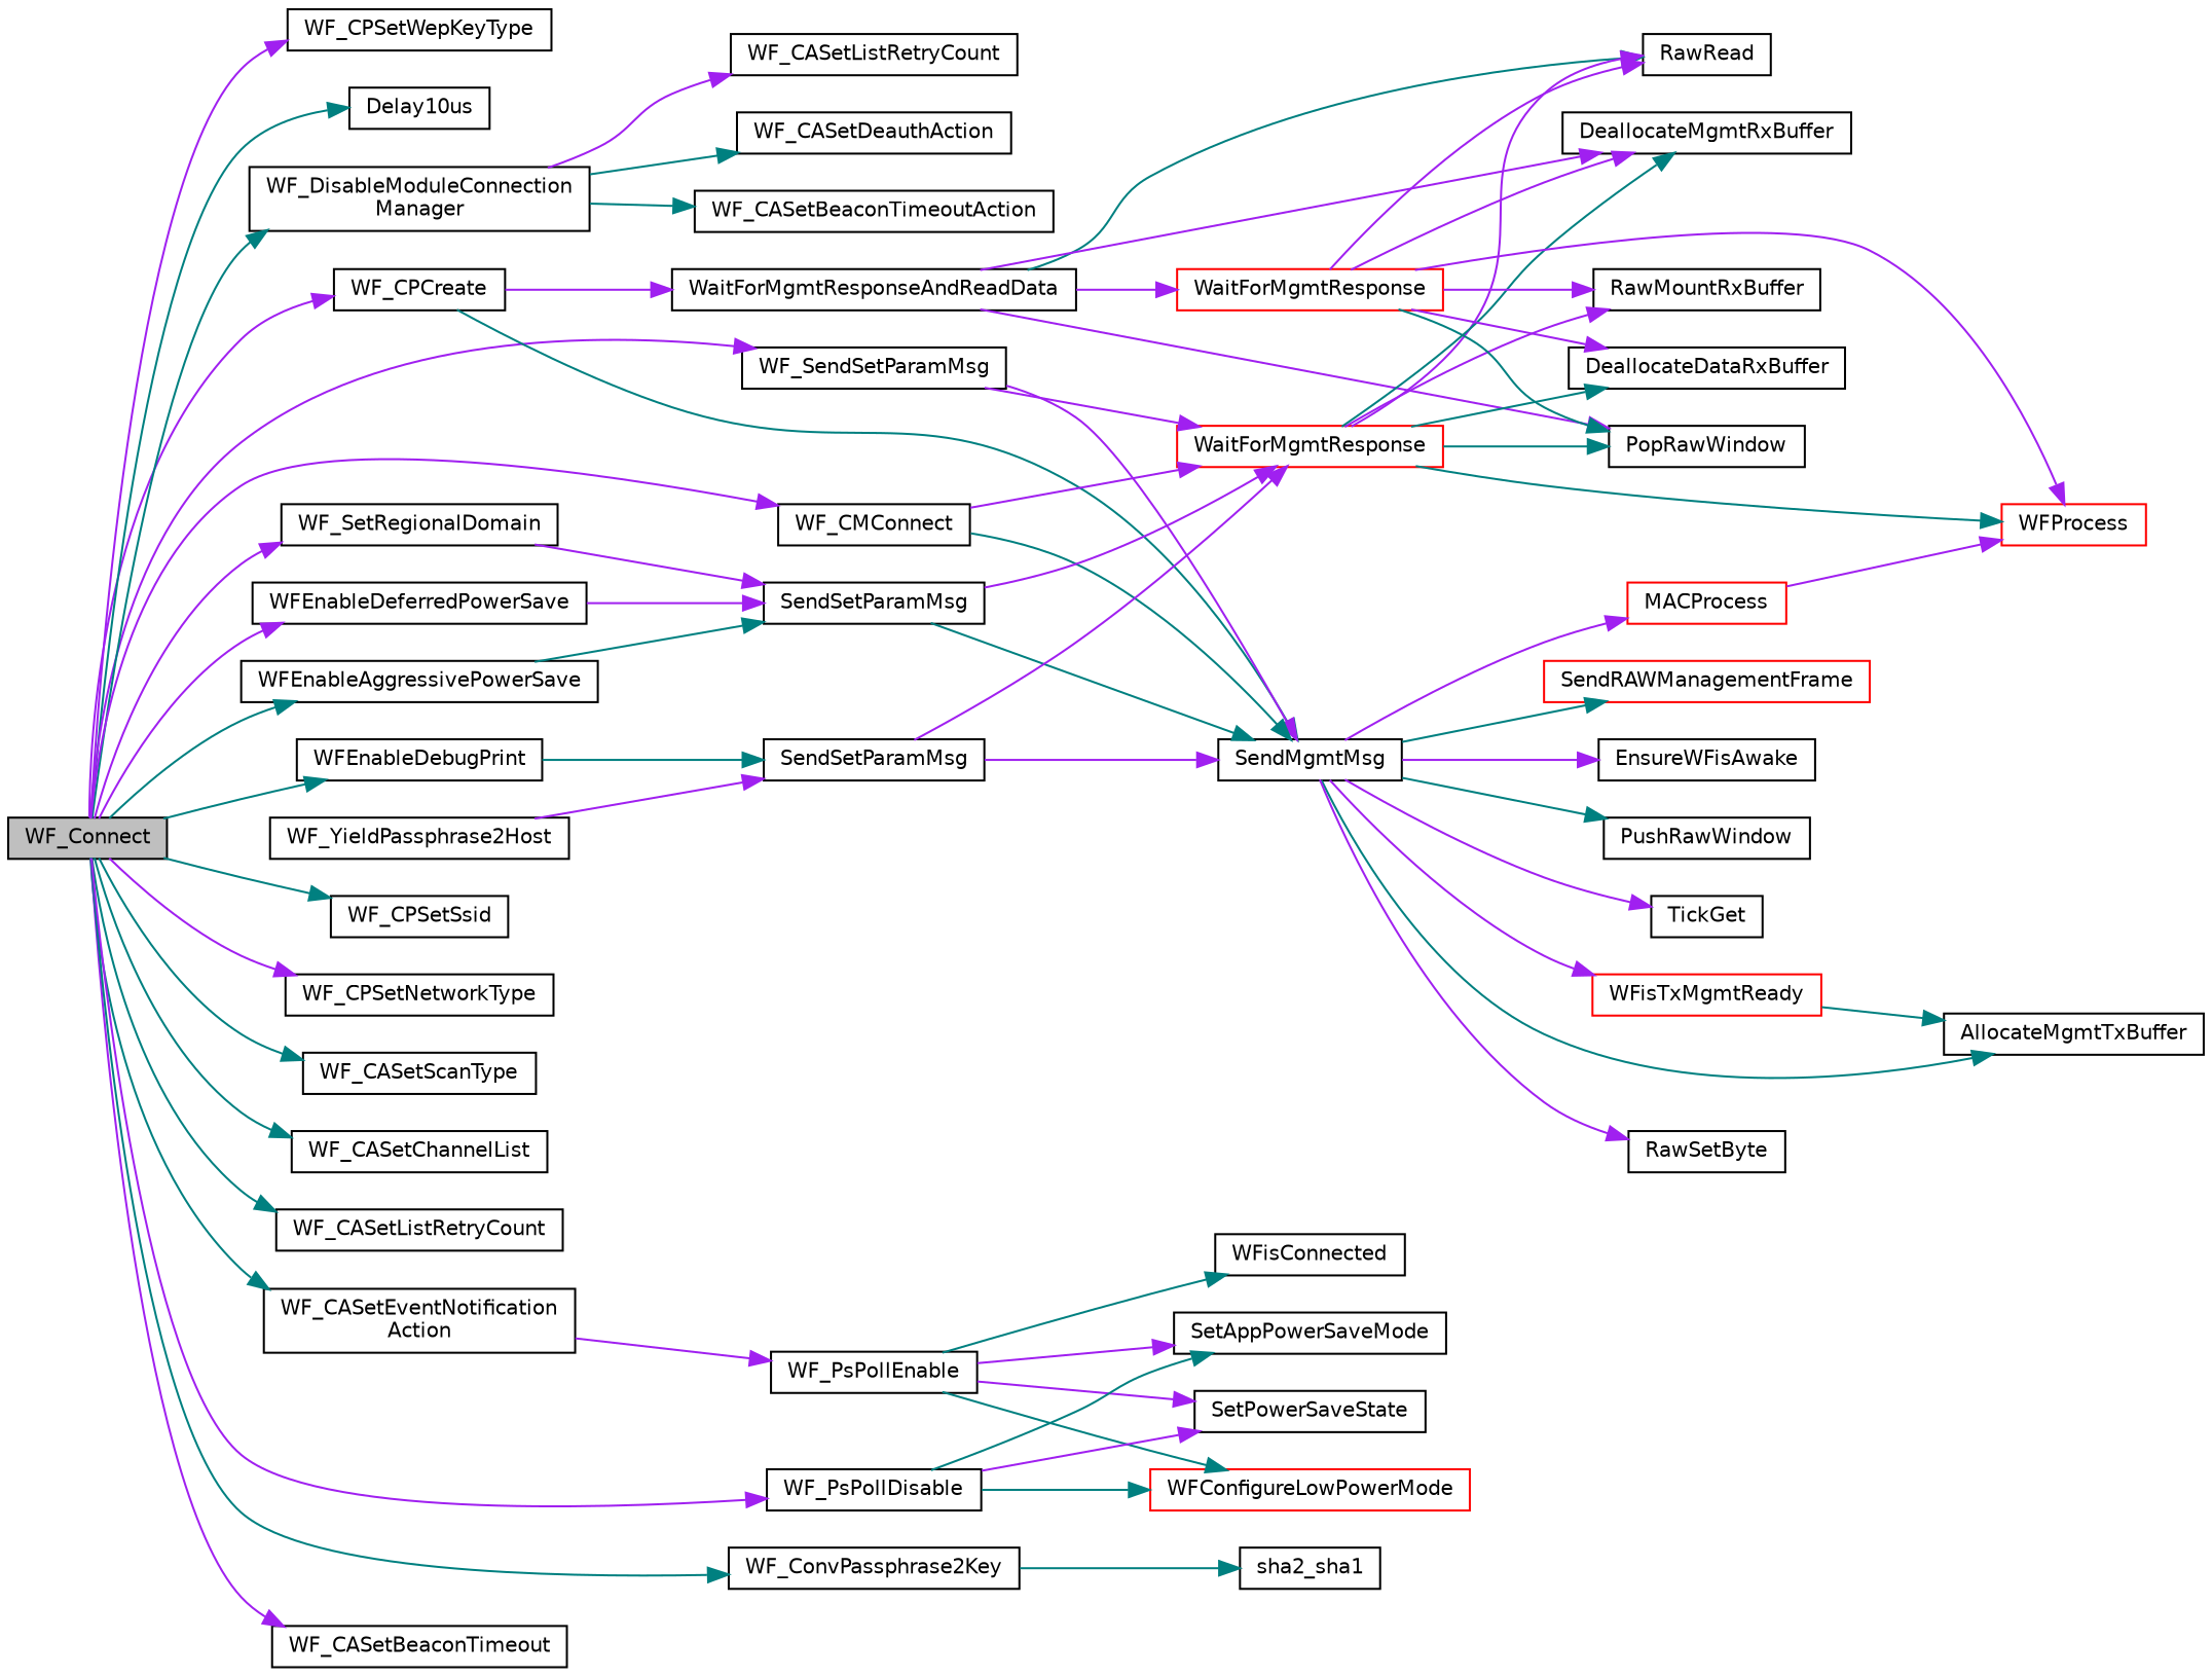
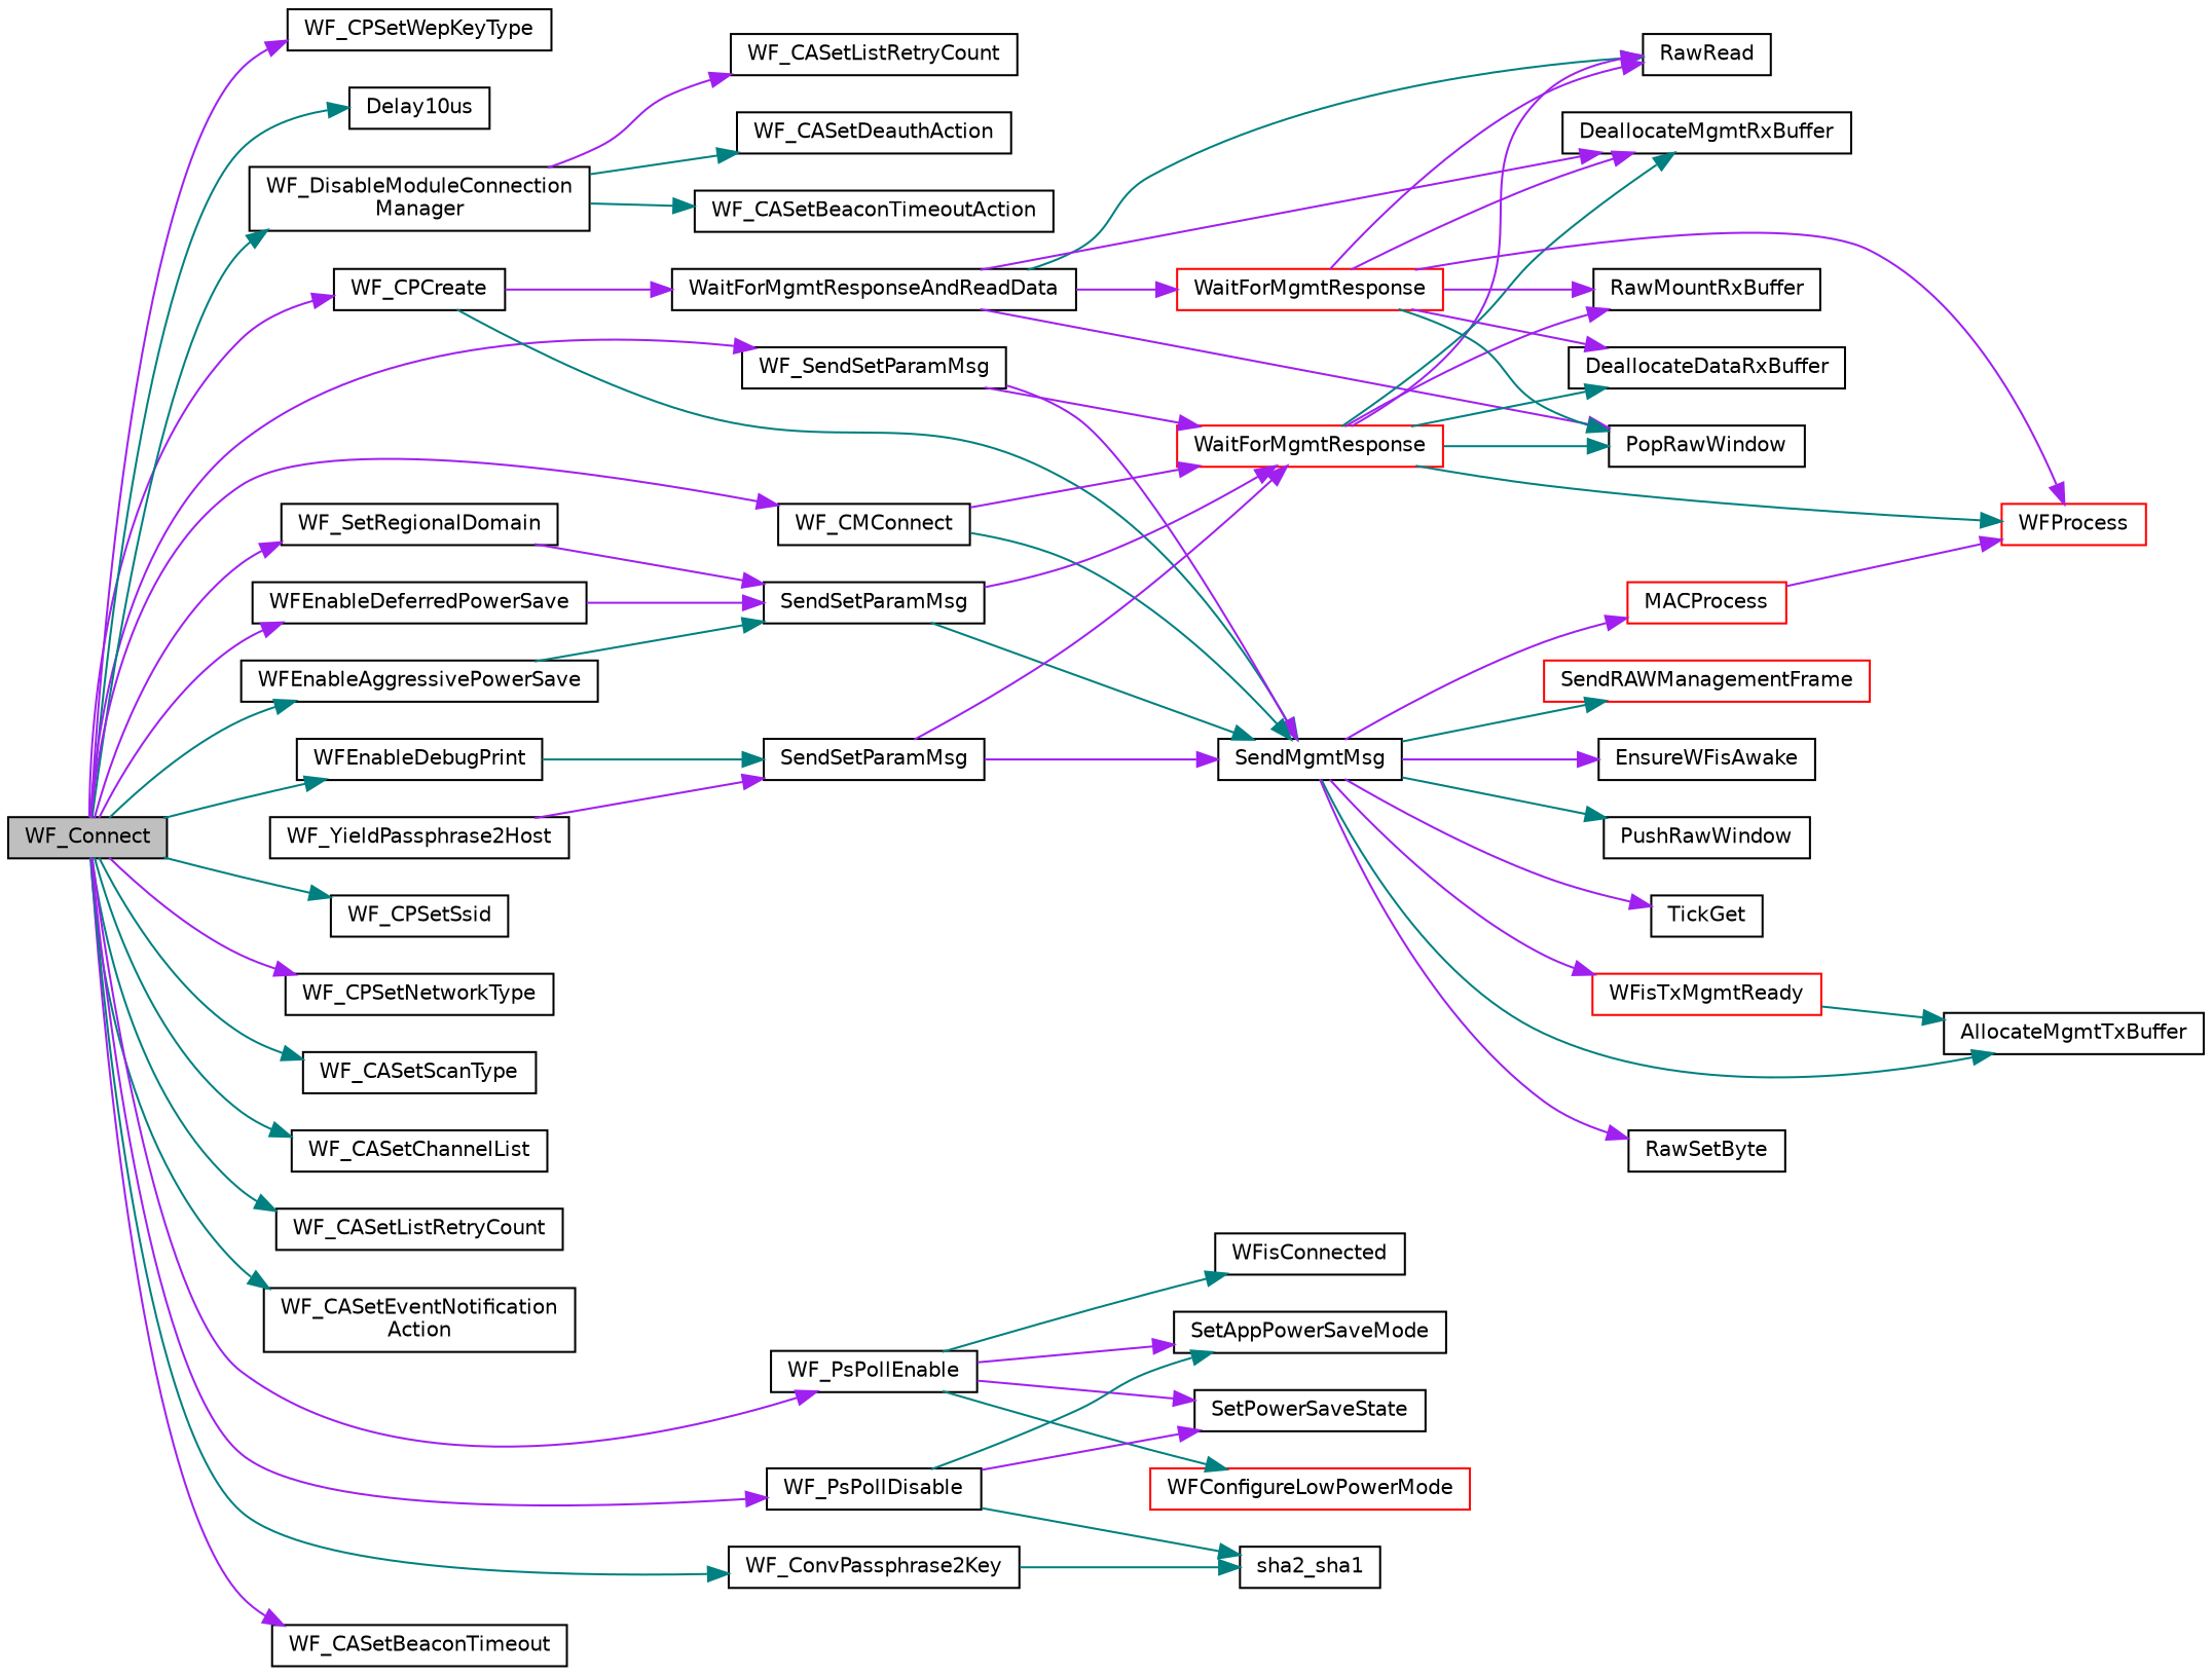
  digraph {
    rankdir=LR
    node [color=black fillcolor=white fontname=Helvetica fontsize=10 shape=record style=filled]
    edge [color=purple fontname=Helvetica fontsize=10 labelfontname=Helvetica labelfontsize=10 style=solid]
    n1 [fillcolor=grey75 fontcolor=black height=0.2 label=WF_Connect width=0.4]
    n2 [height=0.2 label=WF_CPCreate width=0.4]
    n3 [height=0.2 label=WF_SetRegionalDomain width=0.4]
    n4 [height=0.2 label=WF_CPSetSsid width=0.4]
    n5 [height=0.2 label=WF_CPSetNetworkType width=0.4]
    n6 [height=0.2 label=WF_CASetScanType width=0.4]
    n7 [height=0.2 label=WF_CASetChannelList width=0.4]
    n8 [height=0.2 label=WF_CASetListRetryCount width=0.4]
    n9 [height=0.2 label="WF_CASetEventNotification\lAction" width=0.4]
    n10 [height=0.2 label=WF_CASetBeaconTimeout width=0.4]
    n11 [height=0.2 label=WF_CPSetWepKeyType width=0.4]
    n12 [height=0.2 label=WF_ConvPassphrase2Key width=0.4]
    n13 [height=0.2 label=Delay10us width=0.4]
    n14 [height=0.2 label=WF_SendSetParamMsg width=0.4]
    n15 [height=0.2 label=WF_PsPollEnable width=0.4]
    n16 [height=0.2 label=WFEnableDeferredPowerSave width=0.4]
    n17 [height=0.2 label=WF_PsPollDisable width=0.4]
    n18 [height=0.2 label=WFEnableAggressivePowerSave width=0.4]
    n19 [height=0.2 label="WF_DisableModuleConnection\lManager" width=0.4]
    n20 [height=0.2 label=WFEnableDebugPrint width=0.4]
    n21 [height=0.2 label=WF_CMConnect width=0.4]
    n22 [height=0.2 label=SendMgmtMsg width=0.4]
    n23 [height=0.2 label=WaitForMgmtResponseAndReadData width=0.4]
    n24 [height=0.2 label=SendSetParamMsg width=0.4]
    n25 [height=0.2 label=sha2_sha1 width=0.4]
    n26 [height=0.2 label=WF_YieldPassphrase2Host width=0.4]
    n27 [height=0.2 label=SendSetParamMsg width=0.4]
    n28 [color=red height=0.2 label=WaitForMgmtResponse width=0.4]
    n29 [height=0.2 label=WFisConnected width=0.4]
    n30 [height=0.2 label=SetAppPowerSaveMode width=0.4]
    n31 [height=0.2 label=SetPowerSaveState width=0.4]
    n32 [color=red height=0.2 label=WFConfigureLowPowerMode width=0.4]
    n33 [height=0.2 label=WF_CASetListRetryCount width=0.4]
    n34 [height=0.2 label=WF_CASetDeauthAction width=0.4]
    n35 [height=0.2 label=WF_CASetBeaconTimeoutAction width=0.4]
    n36 [height=0.2 label=EnsureWFisAwake width=0.4]
    n37 [height=0.2 label=PushRawWindow width=0.4]
    n38 [height=0.2 label=TickGet width=0.4]
    n39 [color=red height=0.2 label=WFisTxMgmtReady width=0.4]
    n40 [height=0.2 label=AllocateMgmtTxBuffer width=0.4]
    n41 [color=red height=0.2 label=MACProcess width=0.4]
    n42 [height=0.2 label=RawSetByte width=0.4]
    n43 [color=red height=0.2 label=SendRAWManagementFrame width=0.4]
    n44 [color=red height=0.2 label=WaitForMgmtResponse width=0.4]
    n45 [height=0.2 label=RawRead width=0.4]
    n46 [height=0.2 label=DeallocateMgmtRxBuffer width=0.4]
    n47 [height=0.2 label=PopRawWindow width=0.4]
    n48 [color=red height=0.2 label=WFProcess width=0.4]
    n49 [height=0.2 label=RawMountRxBuffer width=0.4]
    n50 [height=0.2 label=DeallocateDataRxBuffer width=0.4]
    n1 -> n2
    n1 -> n3
    n1 -> n4 [color=teal]
    n1 -> n5
    n1 -> n6 [color=teal]
    n1 -> n7 [color=teal]
    n1 -> n8 [color=teal]
    n1 -> n9 [color=teal]
    n1 -> n10
    n1 -> n11
    n1 -> n12 [color=teal]
    n1 -> n13 [color=teal]
    n1 -> n14
-   n9 -> n15
+   n1 -> n15
    n1 -> n16
    n1 -> n17
    n1 -> n18 [color=teal]
    n1 -> n19 [color=teal]
    n1 -> n20 [color=teal]
    n1 -> n21
    n2 -> n22 [color=teal]
    n2 -> n23
    n3 -> n24
    n12 -> n25 [color=teal]
    n14 -> n22
    n14 -> n28
    n15 -> n29 [color=teal]
    n15 -> n30
    n15 -> n31
    n15 -> n32 [color=teal]
    n16 -> n24
    n17 -> n30 [color=teal]
    n17 -> n31
-   n17 -> n32 [color=teal]
+   n17 -> n25 [color=teal]
    n18 -> n24 [color=teal]
    n19 -> n33
    n19 -> n34 [color=teal]
    n19 -> n35 [color=teal]
    n20 -> n27 [color=teal]
    n21 -> n22 [color=teal]
    n21 -> n28
    n22 -> n36
    n22 -> n37 [color=teal]
    n22 -> n38
    n22 -> n39
    n22 -> n40 [color=teal]
    n22 -> n41
    n22 -> n42
    n22 -> n43 [color=teal]
    n23 -> n44
    n23 -> n45 [color=teal]
    n23 -> n46
    n23 -> n47
    n24 -> n22 [color=teal]
    n24 -> n28
    n26 -> n27
    n27 -> n22
    n27 -> n28
    n28 -> n45
    n28 -> n46 [color=teal]
    n28 -> n47 [color=teal]
    n28 -> n48 [color=teal]
    n28 -> n49
    n28 -> n50 [color=teal]
    n39 -> n40 [color=teal]
    n41 -> n48
    n44 -> n45
    n44 -> n46
    n44 -> n47 [color=teal]
    n44 -> n48
    n44 -> n49
    n44 -> n50
  }
